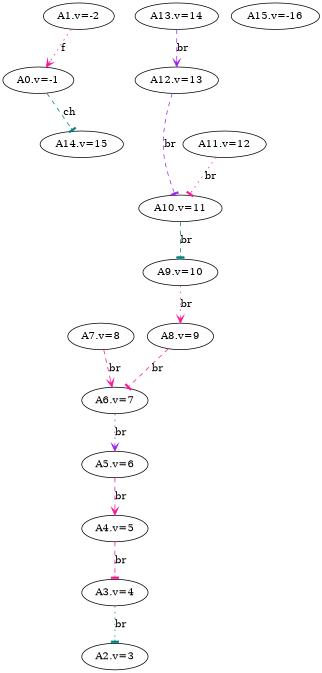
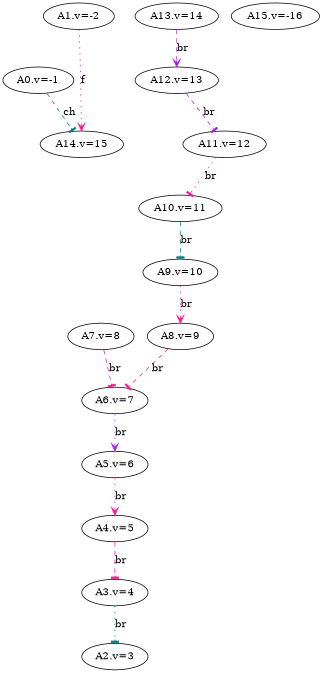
  digraph {
    edge [arrowhead=tee color=deeppink style=dashed]
    n1 [label="A0.v=-1"]
    n2 [label="A14.v=15"]
    n3 [label="A1.v=-2"]
    n4 [label="A2.v=3"]
    n5 [label="A3.v=4"]
    n6 [label="A4.v=5"]
    n7 [label="A5.v=6"]
    n8 [label="A6.v=7"]
    n9 [label="A7.v=8"]
    n10 [label="A8.v=9"]
    n11 [label="A9.v=10"]
    n12 [label="A10.v=11"]
    n13 [label="A11.v=12"]
    n14 [label="A12.v=13"]
    n15 [label="A13.v=14"]
    n16 [label="A15.v=-16"]
    n1 -> n2 [color=teal label=ch]
-   n3 -> n1 [arrowhead=vee label=f style=dotted]
+   n3 -> n2 [arrowhead=vee label=f style=dotted]
    n5 -> n4 [color=teal label=br style=dotted]
    n6 -> n5 [label=br]
-   n7 -> n6 [arrowhead=vee label=br]
+   n7 -> n6 [arrowhead=vee label=br style=dotted]
    n8 -> n7 [arrowhead=vee color=purple label=br style=dotted]
-   n9 -> n8 [arrowhead=vee label=br]
+   n9 -> n8 [label=br]
    n10 -> n8 [label=br]
    n11 -> n10 [arrowhead=vee label=br style=dotted]
    n12 -> n11 [color=teal label=br]
    n13 -> n12 [label=br style=dotted]
-   n14 -> n12 [color=purple label=br]
+   n14 -> n13 [color=purple label=br]
    n15 -> n14 [arrowhead=vee color=purple label=br]
  }
